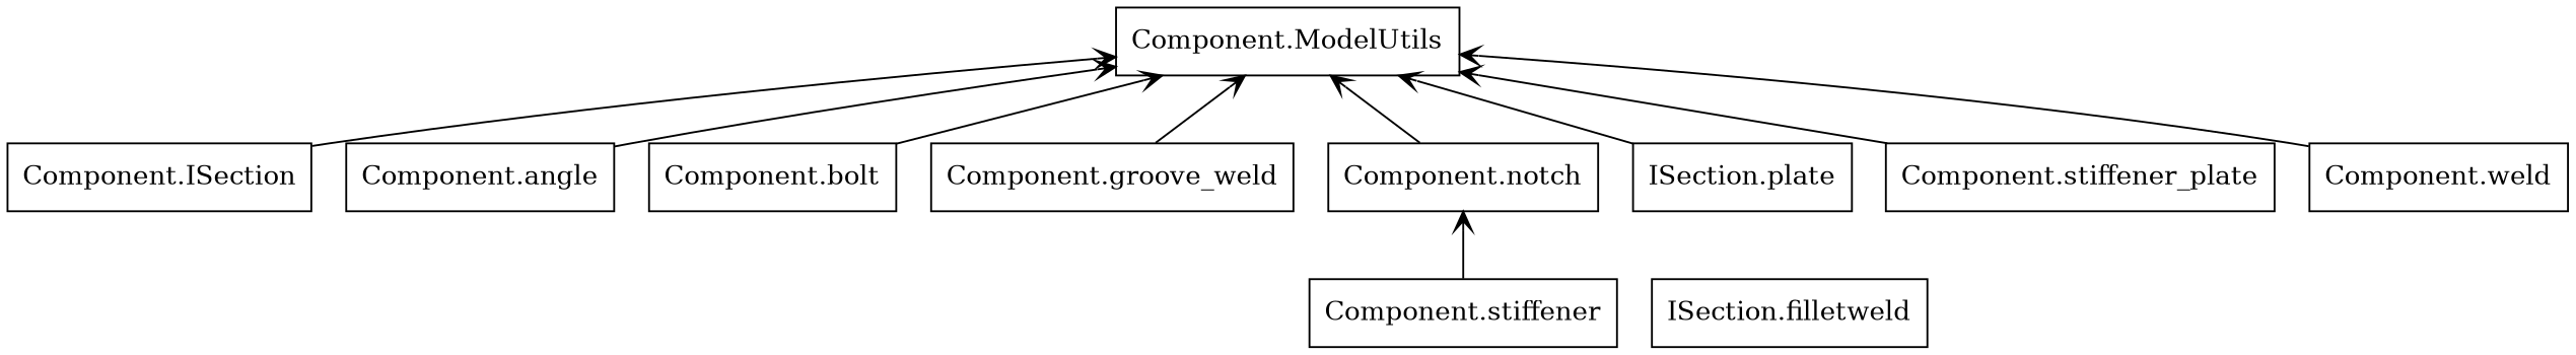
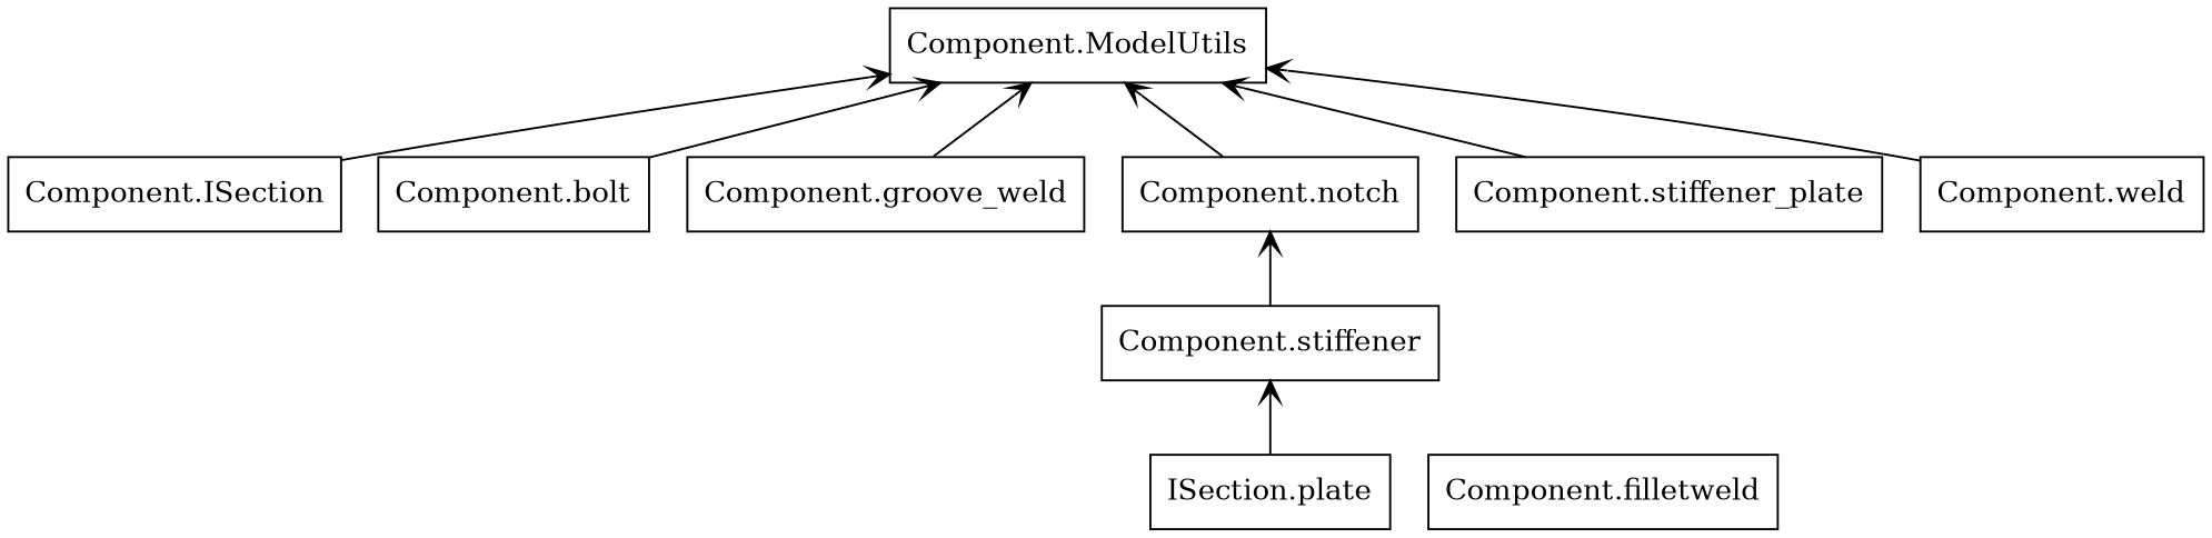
  digraph {
    rankdir=BT
    node [shape=box]
    edge [arrowhead=open arrowtail=none]
    n1 [label="Component.ISection"]
    n2 [label="Component.ModelUtils"]
-   n3 [label="Component.angle"]
    n4 [label="Component.bolt"]
-   n5 [label="ISection.filletweld"]
+   n5 [label="Component.filletweld"]
    n6 [label="Component.groove_weld"]
    n7 [label="Component.notch"]
    n8 [label="ISection.plate"]
    n9 [label="Component.stiffener"]
    n10 [label="Component.stiffener_plate"]
    n11 [label="Component.weld"]
    n1 -> n2
-   n3 -> n2
    n4 -> n2
    n6 -> n2
    n7 -> n2
-   n8 -> n2
+   n8 -> n9
    n9 -> n7
    n10 -> n2
    n11 -> n2
  }
